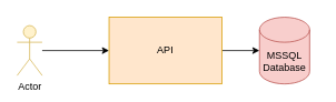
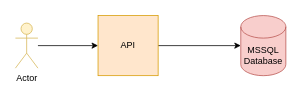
  <mxCell id="0" />
  <mxCell id="1" parent="0" />
  <mxCell id="2" style="edgeStyle=orthogonalEdgeStyle;rounded=0;orthogonalLoop=1;jettySize=auto;html=1;entryX=0;entryY=0.5;entryDx=0;entryDy=0;entryPerimeter=0;" edge="1" parent="1" source="3" target="4"><mxGeometry relative="1" as="geometry" /></mxCell>
- <mxCell id="3" value="API" style="whiteSpace=wrap;html=1;aspect=fixed;fillColor=#ffe6cc;strokeColor=#d79b00;" vertex="1" parent="1"><mxGeometry x="130" y="20" width="135" height="80" as="geometry" /></mxCell>
- <mxCell id="4" value="MSSQL Database" style="shape=cylinder3;whiteSpace=wrap;html=1;boundedLbl=1;backgroundOutline=1;size=15;fillColor=#f8cecc;strokeColor=#b85450;" vertex="1" parent="1"><mxGeometry x="310" y="20" width="60" height="80" as="geometry" /></mxCell>
+ <mxCell id="3" value="API" style="whiteSpace=wrap;html=1;aspect=fixed;fillColor=#ffe6cc;strokeColor=#d79b00;" vertex="1" parent="1"><mxGeometry x="130" y="20" width="80" height="80" as="geometry" /></mxCell>
+ <mxCell id="4" value="MSSQL Database" style="shape=cylinder3;whiteSpace=wrap;html=1;boundedLbl=1;backgroundOutline=1;size=15;fillColor=#f8cecc;strokeColor=#b85450;" vertex="1" parent="1"><mxGeometry x="320" y="20" width="60" height="80" as="geometry" /></mxCell>
  <mxCell id="5" style="edgeStyle=orthogonalEdgeStyle;rounded=0;orthogonalLoop=1;jettySize=auto;html=1;entryX=0;entryY=0.5;entryDx=0;entryDy=0;" edge="1" parent="1" source="6" target="3"><mxGeometry relative="1" as="geometry" /></mxCell>
  <mxCell id="6" value="Actor" style="shape=umlActor;verticalLabelPosition=bottom;verticalAlign=top;html=1;outlineConnect=0;fillColor=#fff2cc;strokeColor=#d6b656;" vertex="1" parent="1"><mxGeometry x="20" y="30" width="30" height="60" as="geometry" /></mxCell>
